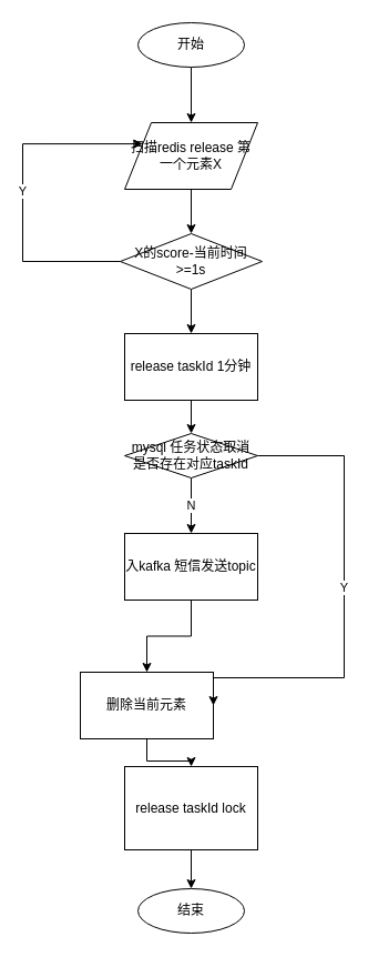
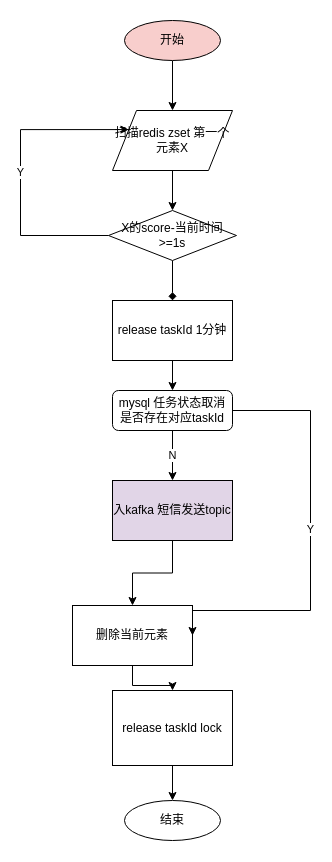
  <mxCell id="0" />
  <mxCell id="1" parent="0" />
  <mxCell id="2" value="" style="edgeStyle=orthogonalEdgeStyle;rounded=0;orthogonalLoop=1;jettySize=auto;html=1;" parent="1" source="3" target="6" edge="1"><mxGeometry relative="1" as="geometry" /></mxCell>
- <mxCell id="3" value="开始" style="ellipse;whiteSpace=wrap;html=1;" parent="1" vertex="1"><mxGeometry x="124" y="20" width="96" height="40" as="geometry" /></mxCell>
+ <mxCell id="3" value="开始" style="ellipse;whiteSpace=wrap;html=1;fillColor=#f8cecc;" parent="1" vertex="1"><mxGeometry x="124" y="20" width="96" height="40" as="geometry" /></mxCell>
  <mxCell id="4" value="结束" style="ellipse;whiteSpace=wrap;html=1;" parent="1" vertex="1"><mxGeometry x="124" y="800" width="96" height="40" as="geometry" /></mxCell>
  <mxCell id="5" style="edgeStyle=orthogonalEdgeStyle;rounded=0;orthogonalLoop=1;jettySize=auto;html=1;entryX=0.5;entryY=0;entryDx=0;entryDy=0;" parent="1" source="6" target="9" edge="1"><mxGeometry relative="1" as="geometry" /></mxCell>
- <mxCell id="6" value="扫描redis release 第一个元素X" style="shape=parallelogram;perimeter=parallelogramPerimeter;whiteSpace=wrap;html=1;" parent="1" vertex="1"><mxGeometry x="112" y="110" width="120" height="60" as="geometry" /></mxCell>
+ <mxCell id="6" value="扫描redis zset 第一个元素X" style="shape=parallelogram;perimeter=parallelogramPerimeter;whiteSpace=wrap;html=1;" parent="1" vertex="1"><mxGeometry x="112" y="110" width="120" height="60" as="geometry" /></mxCell>
  <mxCell id="7" value="Y" style="edgeStyle=orthogonalEdgeStyle;rounded=0;orthogonalLoop=1;jettySize=auto;html=1;entryX=0;entryY=0.25;entryDx=0;entryDy=0;" parent="1" source="9" target="6" edge="1"><mxGeometry relative="1" as="geometry"><Array as="points"><mxPoint x="20" y="235" /><mxPoint x="20" y="129" /></Array></mxGeometry></mxCell>
- <mxCell id="8" value="" style="edgeStyle=orthogonalEdgeStyle;rounded=0;orthogonalLoop=1;jettySize=auto;html=1;" parent="1" source="9" target="11" edge="1"><mxGeometry relative="1" as="geometry" /></mxCell>
+ <mxCell id="8" value="" style="edgeStyle=orthogonalEdgeStyle;rounded=0;orthogonalLoop=1;jettySize=auto;html=1;endArrow=diamond;" parent="1" source="9" target="11" edge="1"><mxGeometry relative="1" as="geometry" /></mxCell>
  <mxCell id="9" value="X的score-当前时间&amp;gt;=1s" style="rhombus;whiteSpace=wrap;html=1;" parent="1" vertex="1"><mxGeometry x="108" y="210" width="128" height="50" as="geometry" /></mxCell>
  <mxCell id="10" style="edgeStyle=orthogonalEdgeStyle;rounded=0;orthogonalLoop=1;jettySize=auto;html=1;entryX=0.5;entryY=0;entryDx=0;entryDy=0;" parent="1" source="11" target="21" edge="1"><mxGeometry relative="1" as="geometry" /></mxCell>
  <mxCell id="11" value="release taskId 1分钟" style="rounded=0;whiteSpace=wrap;html=1;" parent="1" vertex="1"><mxGeometry x="112" y="300" width="120" height="60" as="geometry" /></mxCell>
  <mxCell id="12" value="" style="edgeStyle=orthogonalEdgeStyle;rounded=0;orthogonalLoop=1;jettySize=auto;html=1;" parent="1" source="13" target="4" edge="1"><mxGeometry relative="1" as="geometry" /></mxCell>
  <mxCell id="13" value="release taskId lock" style="rounded=0;whiteSpace=wrap;html=1;" parent="1" vertex="1"><mxGeometry x="112" y="690" width="120" height="75" as="geometry" /></mxCell>
  <mxCell id="14" value="" style="edgeStyle=orthogonalEdgeStyle;rounded=0;orthogonalLoop=1;jettySize=auto;html=1;" parent="1" source="15" target="17" edge="1"><mxGeometry relative="1" as="geometry" /></mxCell>
- <mxCell id="15" value="入kafka 短信发送topic" style="rounded=0;whiteSpace=wrap;html=1;" parent="1" vertex="1"><mxGeometry x="112" y="480" width="120" height="60" as="geometry" /></mxCell>
+ <mxCell id="15" value="入kafka 短信发送topic" style="rounded=0;whiteSpace=wrap;html=1;fillColor=#e1d5e7;" parent="1" vertex="1"><mxGeometry x="112" y="480" width="120" height="60" as="geometry" /></mxCell>
  <mxCell id="16" value="" style="edgeStyle=orthogonalEdgeStyle;rounded=0;orthogonalLoop=1;jettySize=auto;html=1;" parent="1" source="17" target="13" edge="1"><mxGeometry relative="1" as="geometry" /></mxCell>
  <mxCell id="17" value="删除当前元素" style="rounded=0;whiteSpace=wrap;html=1;" parent="1" vertex="1"><mxGeometry x="72" y="605" width="120" height="60" as="geometry" /></mxCell>
  <mxCell id="18" value="N" style="edgeStyle=orthogonalEdgeStyle;rounded=0;orthogonalLoop=1;jettySize=auto;html=1;entryX=0.5;entryY=0;entryDx=0;entryDy=0;" parent="1" source="21" target="15" edge="1"><mxGeometry relative="1" as="geometry" /></mxCell>
  <mxCell id="19" style="edgeStyle=orthogonalEdgeStyle;rounded=0;orthogonalLoop=1;jettySize=auto;html=1;entryX=1;entryY=0.5;entryDx=0;entryDy=0;" parent="1" source="21" target="17" edge="1"><mxGeometry relative="1" as="geometry"><Array as="points"><mxPoint x="310" y="410" /><mxPoint x="310" y="610" /></Array></mxGeometry></mxCell>
  <mxCell id="20" value="Y" style="edgeLabel;html=1;align=center;verticalAlign=middle;resizable=0;points=[];" parent="19" vertex="1" connectable="0"><mxGeometry x="-0.067" y="-1" relative="1" as="geometry"><mxPoint as="offset" /></mxGeometry></mxCell>
- <mxCell id="21" value="mysql 任务状态取消是否存在对应taskId" style="rhombus;whiteSpace=wrap;html=1;" parent="1" vertex="1"><mxGeometry x="112" y="390" width="120" height="40" as="geometry" /></mxCell>
+ <mxCell id="21" value="mysql 任务状态取消是否存在对应taskId" style="whiteSpace=wrap;html=1;rounded=1;" parent="1" vertex="1"><mxGeometry x="112" y="390" width="120" height="40" as="geometry" /></mxCell>
